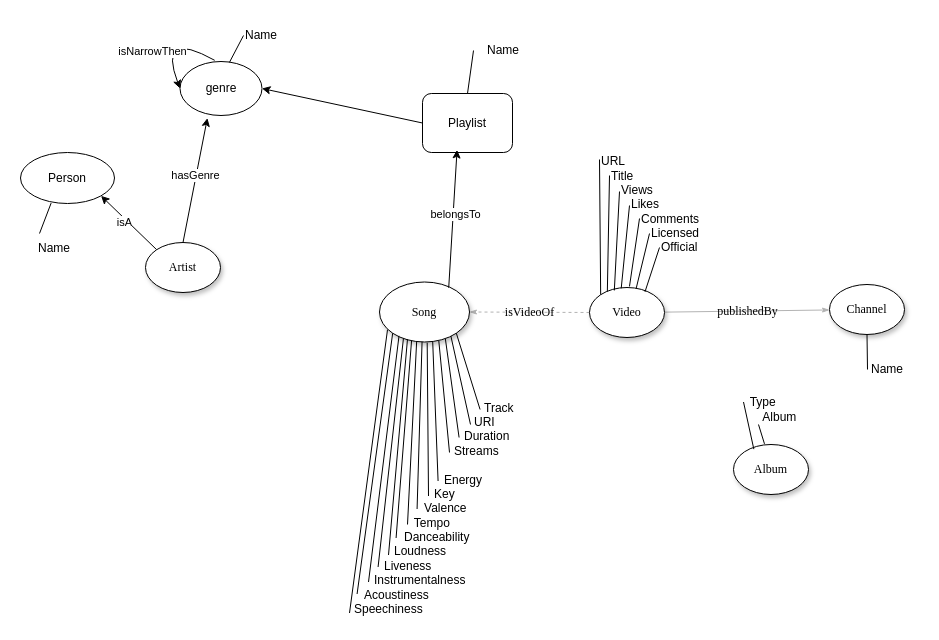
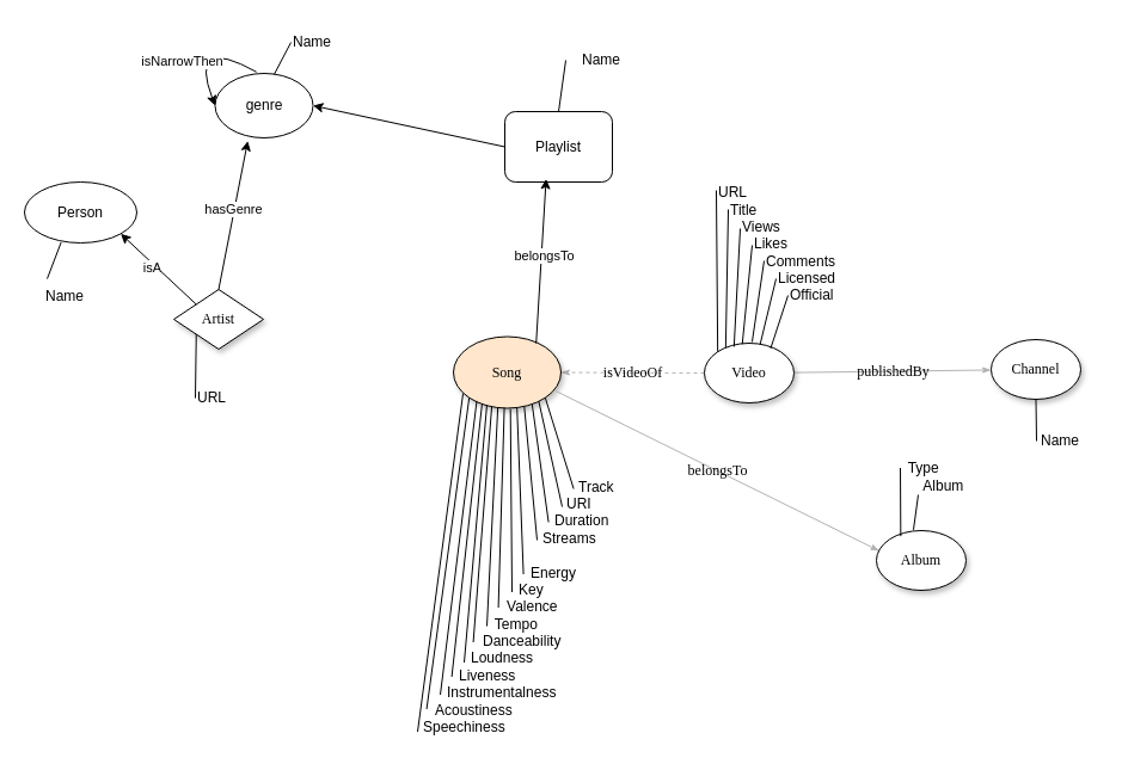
  <mxCell id="0" />
  <mxCell id="1" parent="0" />
  <mxCell id="2" value="isVideoOf" style="edgeStyle=none;rounded=1;html=1;labelBackgroundColor=none;startArrow=none;startFill=0;startSize=5;endArrow=classicThin;endFill=1;endSize=5;jettySize=auto;orthogonalLoop=1;strokeColor=#B3B3B3;strokeWidth=1;fontFamily=Verdana;fontSize=12;exitX=0;exitY=0.5;exitDx=0;exitDy=0;entryX=1;entryY=0.5;entryDx=0;entryDy=0;dashed=1;" parent="1" source="7" target="3" edge="1"><mxGeometry relative="1" as="geometry"><mxPoint x="453" y="277" as="targetPoint" /></mxGeometry></mxCell>
- <mxCell id="3" value="Song" style="ellipse;whiteSpace=wrap;html=1;rounded=0;shadow=1;comic=0;labelBackgroundColor=none;strokeWidth=1;fontFamily=Verdana;fontSize=12;align=center;" parent="1" vertex="1"><mxGeometry x="379" y="281.5" width="90" height="60" as="geometry" /></mxCell>
+ <mxCell id="3" value="Song" style="ellipse;whiteSpace=wrap;html=1;rounded=0;shadow=1;comic=0;labelBackgroundColor=none;strokeWidth=1;fontFamily=Verdana;fontSize=12;align=center;fillColor=#ffe6cc;" parent="1" vertex="1"><mxGeometry x="379" y="281.5" width="90" height="60" as="geometry" /></mxCell>
  <mxCell id="4" value="&lt;span&gt;Album&lt;/span&gt;" style="ellipse;whiteSpace=wrap;html=1;rounded=0;shadow=1;comic=0;labelBackgroundColor=none;strokeWidth=1;fontFamily=Verdana;fontSize=12;align=center;" parent="1" vertex="1"><mxGeometry x="733" y="444" width="75" height="50" as="geometry" /></mxCell>
- <mxCell id="5" value="&lt;span&gt;Artist&lt;/span&gt;" style="ellipse;whiteSpace=wrap;html=1;rounded=0;shadow=1;comic=0;labelBackgroundColor=none;strokeWidth=1;fontFamily=Verdana;fontSize=12;align=center;" parent="1" vertex="1"><mxGeometry x="145" y="242" width="75" height="50" as="geometry" /></mxCell>
+ <mxCell id="5" value="&lt;span&gt;Artist&lt;/span&gt;" style="rhombus;whiteSpace=wrap;html=1;shadow=1;comic=0;labelBackgroundColor=none;strokeWidth=1;fontFamily=Verdana;fontSize=12;align=center;" parent="1" vertex="1"><mxGeometry x="145" y="242" width="75" height="50" as="geometry" /></mxCell>
  <mxCell id="6" value="publishedBy" style="edgeStyle=none;rounded=1;html=1;labelBackgroundColor=none;startArrow=none;startFill=0;startSize=5;endArrow=classicThin;endFill=1;endSize=5;jettySize=auto;orthogonalLoop=1;strokeColor=#B3B3B3;strokeWidth=1;fontFamily=Verdana;fontSize=12" parent="1" source="7" target="8" edge="1"><mxGeometry relative="1" as="geometry" /></mxCell>
  <mxCell id="7" value="Video" style="ellipse;whiteSpace=wrap;html=1;rounded=0;shadow=1;comic=0;labelBackgroundColor=none;strokeWidth=1;fontFamily=Verdana;fontSize=12;align=center;" parent="1" vertex="1"><mxGeometry x="589" y="287" width="75" height="50" as="geometry" /></mxCell>
  <mxCell id="8" value="&lt;span&gt;Channel&lt;/span&gt;" style="ellipse;whiteSpace=wrap;html=1;rounded=0;shadow=1;comic=0;labelBackgroundColor=none;strokeWidth=1;fontFamily=Verdana;fontSize=12;align=center;" parent="1" vertex="1"><mxGeometry x="829" y="284" width="75" height="50" as="geometry" /></mxCell>
- <mxCell id="10" value="&lt;div style=&quot;text-align: left;&quot;&gt;&lt;span style=&quot;background-color: initial;&quot;&gt;Type&lt;/span&gt;&lt;/div&gt;&amp;nbsp; &amp;nbsp; Album" style="text;html=1;strokeColor=none;fillColor=none;align=center;verticalAlign=middle;whiteSpace=wrap;rounded=0;" parent="1" vertex="1"><mxGeometry x="743" y="394" width="60" height="30" as="geometry" /></mxCell>
+ <mxCell id="9" value="belongsTo" style="edgeStyle=none;rounded=1;html=1;labelBackgroundColor=none;startArrow=none;startFill=0;startSize=5;endArrow=classicThin;endFill=1;endSize=5;jettySize=auto;orthogonalLoop=1;strokeColor=#B3B3B3;strokeWidth=1;fontFamily=Verdana;fontSize=12;exitX=0.956;exitY=0.763;exitDx=0;exitDy=0;entryX=0.032;entryY=0.34;entryDx=0;entryDy=0;exitPerimeter=0;entryPerimeter=0;" parent="1" source="3" target="4" edge="1"><mxGeometry relative="1" as="geometry"><mxPoint x="449" y="319" as="sourcePoint" /><mxPoint x="609" y="319" as="targetPoint" /></mxGeometry></mxCell>
+ <mxCell id="10" value="&lt;div style=&quot;text-align: left;&quot;&gt;&lt;span style=&quot;background-color: initial;&quot;&gt;Type&lt;/span&gt;&lt;/div&gt;&amp;nbsp; &amp;nbsp; Album" style="text;html=1;strokeColor=none;fillColor=none;align=center;verticalAlign=middle;whiteSpace=wrap;rounded=0;" parent="1" vertex="1"><mxGeometry x="753" y="384" width="60" height="30" as="geometry" /></mxCell>
  <mxCell id="11" value="" style="endArrow=none;html=1;rounded=0;exitX=0.271;exitY=0.093;exitDx=0;exitDy=0;exitPerimeter=0;entryX=0;entryY=0.25;entryDx=0;entryDy=0;" parent="1" source="4" edge="1" target="10"><mxGeometry width="50" height="50" relative="1" as="geometry"><mxPoint x="119" y="149" as="sourcePoint" /><mxPoint x="169" y="99" as="targetPoint" /></mxGeometry></mxCell>
  <mxCell id="12" value="" style="endArrow=none;html=1;rounded=0;exitX=0.413;exitY=-0.013;exitDx=0;exitDy=0;exitPerimeter=0;entryX=0.25;entryY=1;entryDx=0;entryDy=0;" parent="1" source="4" edge="1" target="10"><mxGeometry width="50" height="50" relative="1" as="geometry"><mxPoint x="179" y="179" as="sourcePoint" /><mxPoint x="179" y="108.997" as="targetPoint" /></mxGeometry></mxCell>
+ <mxCell id="13" value="URL" style="text;html=1;strokeColor=none;fillColor=none;align=left;verticalAlign=middle;whiteSpace=wrap;rounded=0;" parent="1" vertex="1"><mxGeometry x="163" y="318" width="60" height="30" as="geometry" /></mxCell>
  <mxCell id="14" value="" style="endArrow=none;html=1;rounded=0;entryX=0.326;entryY=0.992;entryDx=0;entryDy=0;entryPerimeter=0;exitX=0.25;exitY=0;exitDx=0;exitDy=0;" parent="1" target="44" edge="1" source="49"><mxGeometry width="50" height="50" relative="1" as="geometry"><mxPoint x="50" y="385" as="sourcePoint" /><mxPoint x="179" y="439" as="targetPoint" /></mxGeometry></mxCell>
+ <mxCell id="15" value="" style="endArrow=none;html=1;rounded=0;entryX=0;entryY=1;entryDx=0;entryDy=0;exitX=0;exitY=0.5;exitDx=0;exitDy=0;" parent="1" target="5" edge="1" source="13"><mxGeometry width="50" height="50" relative="1" as="geometry"><mxPoint x="159" y="489" as="sourcePoint" /><mxPoint x="169" y="429" as="targetPoint" /></mxGeometry></mxCell>
  <mxCell id="16" value="&amp;nbsp; &amp;nbsp; &amp;nbsp; &amp;nbsp; &amp;nbsp; &amp;nbsp; &amp;nbsp; &amp;nbsp; &amp;nbsp; &amp;nbsp; &amp;nbsp; &amp;nbsp; &amp;nbsp; &amp;nbsp; &amp;nbsp; &amp;nbsp; &amp;nbsp; &amp;nbsp; &amp;nbsp; &amp;nbsp;Track&lt;br&gt;&amp;nbsp; &amp;nbsp; &amp;nbsp; &amp;nbsp; &amp;nbsp; &amp;nbsp; &amp;nbsp; &amp;nbsp; &amp;nbsp; &amp;nbsp; &amp;nbsp; &amp;nbsp; &amp;nbsp; &amp;nbsp; &amp;nbsp; &amp;nbsp; &amp;nbsp; &amp;nbsp; URI&lt;br&gt;&amp;nbsp; &amp;nbsp; &amp;nbsp; &amp;nbsp; &amp;nbsp; &amp;nbsp; &amp;nbsp; &amp;nbsp; &amp;nbsp; &amp;nbsp; &amp;nbsp; &amp;nbsp; &amp;nbsp; &amp;nbsp; &amp;nbsp; &amp;nbsp; &amp;nbsp;Duration&lt;br&gt;&amp;nbsp; &amp;nbsp; &amp;nbsp; &amp;nbsp; &amp;nbsp; &amp;nbsp; &amp;nbsp; &amp;nbsp; &amp;nbsp; &amp;nbsp; &amp;nbsp; &amp;nbsp; &amp;nbsp; &amp;nbsp; &amp;nbsp; Streams&lt;br&gt;&lt;br style=&quot;border-color: var(--border-color);&quot;&gt;&amp;nbsp; &amp;nbsp; &amp;nbsp; &amp;nbsp; &amp;nbsp; &amp;nbsp; &amp;nbsp; &amp;nbsp; &amp;nbsp; &amp;nbsp; &amp;nbsp; &amp;nbsp; &amp;nbsp; &amp;nbsp;Energy&lt;br style=&quot;border-color: var(--border-color);&quot;&gt;&amp;nbsp; &amp;nbsp; &amp;nbsp; &amp;nbsp; &amp;nbsp; &amp;nbsp; &amp;nbsp; &amp;nbsp; &amp;nbsp; &amp;nbsp; &amp;nbsp; &amp;nbsp; Key&lt;br&gt;&amp;nbsp; &amp;nbsp; &amp;nbsp; &amp;nbsp; &amp;nbsp; &amp;nbsp; &amp;nbsp; &amp;nbsp; &amp;nbsp; &amp;nbsp; &amp;nbsp;Valence&lt;br&gt;&amp;nbsp; &amp;nbsp; &amp;nbsp; &amp;nbsp; &amp;nbsp; &amp;nbsp; &amp;nbsp; &amp;nbsp; &amp;nbsp; Tempo&lt;br&gt;&amp;nbsp; &amp;nbsp; &amp;nbsp; &amp;nbsp; &amp;nbsp; &amp;nbsp; &amp;nbsp; &amp;nbsp;Danceability&lt;br style=&quot;border-color: var(--border-color);&quot;&gt;&amp;nbsp; &amp;nbsp; &amp;nbsp; &amp;nbsp; &amp;nbsp; &amp;nbsp; Loudness&lt;br style=&quot;border-color: var(--border-color);&quot;&gt;&amp;nbsp; &amp;nbsp; &amp;nbsp; &amp;nbsp; &amp;nbsp;Liveness&lt;br style=&quot;border-color: var(--border-color);&quot;&gt;&amp;nbsp; &amp;nbsp;&amp;nbsp; &amp;nbsp;Instrumentalness&lt;br style=&quot;border-color: var(--border-color);&quot;&gt;&amp;nbsp; &amp;nbsp;Acoustiness&lt;br style=&quot;border-color: var(--border-color);&quot;&gt;Speechiness" style="text;html=1;strokeColor=none;fillColor=none;align=left;verticalAlign=middle;whiteSpace=wrap;rounded=0;" parent="1" vertex="1"><mxGeometry x="352" y="397.5" width="170" height="220" as="geometry" /></mxCell>
  <mxCell id="17" value="" style="endArrow=none;html=1;rounded=0;entryX=0.089;entryY=0.796;entryDx=0;entryDy=0;entryPerimeter=0;" parent="1" target="3" edge="1"><mxGeometry width="50" height="50" relative="1" as="geometry"><mxPoint x="349" y="612.5" as="sourcePoint" /><mxPoint x="349" y="339" as="targetPoint" /></mxGeometry></mxCell>
  <mxCell id="18" value="" style="endArrow=none;html=1;rounded=0;entryX=0;entryY=1;entryDx=0;entryDy=0;" parent="1" target="3" edge="1"><mxGeometry width="50" height="50" relative="1" as="geometry"><mxPoint x="356.58" y="593.5" as="sourcePoint" /><mxPoint x="359" y="339" as="targetPoint" /></mxGeometry></mxCell>
  <mxCell id="19" value="" style="endArrow=none;html=1;rounded=0;entryX=0.217;entryY=0.897;entryDx=0;entryDy=0;entryPerimeter=0;" parent="1" target="3" edge="1"><mxGeometry width="50" height="50" relative="1" as="geometry"><mxPoint x="368" y="581.5" as="sourcePoint" /><mxPoint x="368" y="341.5" as="targetPoint" /></mxGeometry></mxCell>
  <mxCell id="20" value="" style="endArrow=none;html=1;rounded=0;entryX=0.266;entryY=0.94;entryDx=0;entryDy=0;entryPerimeter=0;" parent="1" target="3" edge="1"><mxGeometry width="50" height="50" relative="1" as="geometry"><mxPoint x="377.58" y="566.5" as="sourcePoint" /><mxPoint x="378" y="339" as="targetPoint" /></mxGeometry></mxCell>
  <mxCell id="21" value="" style="endArrow=none;html=1;rounded=0;entryX=0.311;entryY=0.952;entryDx=0;entryDy=0;entryPerimeter=0;" parent="1" target="3" edge="1"><mxGeometry width="50" height="50" relative="1" as="geometry"><mxPoint x="388" y="554.5" as="sourcePoint" /><mxPoint x="388" y="339" as="targetPoint" /></mxGeometry></mxCell>
  <mxCell id="22" value="" style="endArrow=none;html=1;rounded=0;entryX=0.356;entryY=0.983;entryDx=0;entryDy=0;entryPerimeter=0;" parent="1" target="3" edge="1"><mxGeometry width="50" height="50" relative="1" as="geometry"><mxPoint x="395.58" y="537.5" as="sourcePoint" /><mxPoint x="396" y="339" as="targetPoint" /></mxGeometry></mxCell>
  <mxCell id="23" value="" style="endArrow=none;html=1;rounded=0;entryX=0.413;entryY=0.986;entryDx=0;entryDy=0;entryPerimeter=0;" parent="1" target="3" edge="1"><mxGeometry width="50" height="50" relative="1" as="geometry"><mxPoint x="407" y="524" as="sourcePoint" /><mxPoint x="407" y="334" as="targetPoint" /></mxGeometry></mxCell>
  <mxCell id="24" value="" style="endArrow=none;html=1;rounded=0;entryX=0.473;entryY=0.995;entryDx=0;entryDy=0;entryPerimeter=0;" parent="1" target="3" edge="1"><mxGeometry width="50" height="50" relative="1" as="geometry"><mxPoint x="416.58" y="508.5" as="sourcePoint" /><mxPoint x="419" y="339" as="targetPoint" /></mxGeometry></mxCell>
  <mxCell id="25" value="" style="endArrow=none;html=1;rounded=0;entryX=0.53;entryY=1.011;entryDx=0;entryDy=0;entryPerimeter=0;" parent="1" target="3" edge="1"><mxGeometry width="50" height="50" relative="1" as="geometry"><mxPoint x="428" y="495.5" as="sourcePoint" /><mxPoint x="429" y="339" as="targetPoint" /></mxGeometry></mxCell>
  <mxCell id="26" value="" style="endArrow=none;html=1;rounded=0;entryX=0.591;entryY=0.992;entryDx=0;entryDy=0;entryPerimeter=0;" parent="1" target="3" edge="1"><mxGeometry width="50" height="50" relative="1" as="geometry"><mxPoint x="437.58" y="480.5" as="sourcePoint" /><mxPoint x="438" y="339" as="targetPoint" /></mxGeometry></mxCell>
  <mxCell id="27" value="" style="endArrow=none;html=1;rounded=0;entryX=0.659;entryY=0.98;entryDx=0;entryDy=0;entryPerimeter=0;" parent="1" target="3" edge="1"><mxGeometry width="50" height="50" relative="1" as="geometry"><mxPoint x="449" y="452" as="sourcePoint" /><mxPoint x="449" y="339" as="targetPoint" /></mxGeometry></mxCell>
  <mxCell id="28" value="" style="endArrow=none;html=1;rounded=0;entryX=0.732;entryY=0.949;entryDx=0;entryDy=0;entryPerimeter=0;" parent="1" target="3" edge="1"><mxGeometry width="50" height="50" relative="1" as="geometry"><mxPoint x="458.58" y="437" as="sourcePoint" /><mxPoint x="459" y="339" as="targetPoint" /></mxGeometry></mxCell>
  <mxCell id="29" value="" style="endArrow=none;html=1;rounded=0;entryX=0.793;entryY=0.9;entryDx=0;entryDy=0;entryPerimeter=0;" parent="1" target="3" edge="1"><mxGeometry width="50" height="50" relative="1" as="geometry"><mxPoint x="470" y="424" as="sourcePoint" /><mxPoint x="469" y="339" as="targetPoint" /></mxGeometry></mxCell>
  <mxCell id="30" value="" style="endArrow=none;html=1;rounded=0;entryX=1;entryY=1;entryDx=0;entryDy=0;" parent="1" target="3" edge="1"><mxGeometry width="50" height="50" relative="1" as="geometry"><mxPoint x="479.58" y="409" as="sourcePoint" /><mxPoint x="479" y="339" as="targetPoint" /></mxGeometry></mxCell>
  <mxCell id="31" value="URL&lt;br&gt;&amp;nbsp; &amp;nbsp;Title&lt;br&gt;&amp;nbsp; &amp;nbsp; &amp;nbsp; Views&lt;br&gt;&amp;nbsp; &amp;nbsp; &amp;nbsp; &amp;nbsp; &amp;nbsp;Likes&lt;br&gt;&amp;nbsp; &amp;nbsp; &amp;nbsp; &amp;nbsp; &amp;nbsp; &amp;nbsp; Comments&lt;br&gt;&amp;nbsp; &amp;nbsp; &amp;nbsp; &amp;nbsp; &amp;nbsp; &amp;nbsp; &amp;nbsp; &amp;nbsp;Licensed&lt;br&gt;&amp;nbsp; &amp;nbsp; &amp;nbsp; &amp;nbsp; &amp;nbsp; &amp;nbsp; &amp;nbsp; &amp;nbsp; &amp;nbsp; Official" style="text;html=1;strokeColor=none;fillColor=none;align=left;verticalAlign=middle;whiteSpace=wrap;rounded=0;" parent="1" vertex="1"><mxGeometry x="599" y="149" width="110" height="110" as="geometry" /></mxCell>
  <mxCell id="32" value="" style="endArrow=none;html=1;rounded=0;exitX=0;exitY=0;exitDx=0;exitDy=0;" parent="1" source="7" edge="1"><mxGeometry width="50" height="50" relative="1" as="geometry"><mxPoint x="549" y="209" as="sourcePoint" /><mxPoint x="599" y="159" as="targetPoint" /></mxGeometry></mxCell>
  <mxCell id="33" value="" style="endArrow=none;html=1;rounded=0;exitX=0.238;exitY=0.08;exitDx=0;exitDy=0;exitPerimeter=0;" parent="1" source="7" edge="1"><mxGeometry width="50" height="50" relative="1" as="geometry"><mxPoint x="619" y="289" as="sourcePoint" /><mxPoint x="609" y="175" as="targetPoint" /></mxGeometry></mxCell>
  <mxCell id="34" value="" style="endArrow=none;html=1;rounded=0;exitX=0.331;exitY=0.059;exitDx=0;exitDy=0;exitPerimeter=0;" parent="1" source="7" edge="1"><mxGeometry width="50" height="50" relative="1" as="geometry"><mxPoint x="627" y="304" as="sourcePoint" /><mxPoint x="619" y="191" as="targetPoint" /></mxGeometry></mxCell>
  <mxCell id="35" value="" style="endArrow=none;html=1;rounded=0;exitX=0.423;exitY=0.016;exitDx=0;exitDy=0;exitPerimeter=0;" parent="1" source="7" edge="1"><mxGeometry width="50" height="50" relative="1" as="geometry"><mxPoint x="634" y="301" as="sourcePoint" /><mxPoint x="629" y="205" as="targetPoint" /></mxGeometry></mxCell>
  <mxCell id="36" value="" style="endArrow=none;html=1;rounded=0;exitX=0.533;exitY=-0.021;exitDx=0;exitDy=0;exitPerimeter=0;" parent="1" source="7" edge="1"><mxGeometry width="50" height="50" relative="1" as="geometry"><mxPoint x="641" y="298" as="sourcePoint" /><mxPoint x="639" y="218" as="targetPoint" /></mxGeometry></mxCell>
  <mxCell id="37" value="" style="endArrow=none;html=1;rounded=0;exitX=0.622;exitY=0.021;exitDx=0;exitDy=0;exitPerimeter=0;" parent="1" source="7" edge="1"><mxGeometry width="50" height="50" relative="1" as="geometry"><mxPoint x="649" y="298" as="sourcePoint" /><mxPoint x="649" y="233" as="targetPoint" /></mxGeometry></mxCell>
  <mxCell id="38" value="" style="endArrow=none;html=1;rounded=0;exitX=0.74;exitY=0.085;exitDx=0;exitDy=0;exitPerimeter=0;" parent="1" source="7" edge="1"><mxGeometry width="50" height="50" relative="1" as="geometry"><mxPoint x="656" y="299" as="sourcePoint" /><mxPoint x="659" y="247" as="targetPoint" /></mxGeometry></mxCell>
  <mxCell id="39" value="Name" style="text;html=1;strokeColor=none;fillColor=none;align=center;verticalAlign=middle;whiteSpace=wrap;rounded=0;" parent="1" vertex="1"><mxGeometry x="857" y="354" width="60" height="30" as="geometry" /></mxCell>
  <mxCell id="40" value="" style="endArrow=none;html=1;rounded=0;entryX=0.5;entryY=1;entryDx=0;entryDy=0;" parent="1" target="8" edge="1"><mxGeometry width="50" height="50" relative="1" as="geometry"><mxPoint x="867" y="369" as="sourcePoint" /><mxPoint x="869" y="295" as="targetPoint" /></mxGeometry></mxCell>
  <mxCell id="41" value="genre" style="ellipse;whiteSpace=wrap;html=1;" vertex="1" parent="1"><mxGeometry x="179.5" y="61" width="82" height="54" as="geometry" /></mxCell>
  <mxCell id="42" value="" style="endArrow=classic;html=1;rounded=0;exitX=0.5;exitY=0;exitDx=0;exitDy=0;entryX=0.334;entryY=1.048;entryDx=0;entryDy=0;entryPerimeter=0;" edge="1" parent="1" source="5" target="41"><mxGeometry width="50" height="50" relative="1" as="geometry"><mxPoint x="533" y="282" as="sourcePoint" /><mxPoint x="583" y="232" as="targetPoint" /></mxGeometry></mxCell>
  <mxCell id="43" value="hasGenre" style="edgeLabel;html=1;align=center;verticalAlign=middle;resizable=0;points=[];" vertex="1" connectable="0" parent="42"><mxGeometry x="0.095" y="1" relative="1" as="geometry"><mxPoint as="offset" /></mxGeometry></mxCell>
  <mxCell id="44" value="Person" style="ellipse;whiteSpace=wrap;html=1;" vertex="1" parent="1"><mxGeometry x="20" y="152" width="94" height="51" as="geometry" /></mxCell>
  <mxCell id="45" value="" style="endArrow=classic;html=1;rounded=0;exitX=0;exitY=0;exitDx=0;exitDy=0;entryX=1;entryY=1;entryDx=0;entryDy=0;" edge="1" parent="1" source="5" target="44"><mxGeometry width="50" height="50" relative="1" as="geometry"><mxPoint x="533" y="374" as="sourcePoint" /><mxPoint x="583" y="324" as="targetPoint" /></mxGeometry></mxCell>
  <mxCell id="46" value="isA" style="edgeLabel;html=1;align=center;verticalAlign=middle;resizable=0;points=[];" vertex="1" connectable="0" parent="45"><mxGeometry x="0.1" y="3" relative="1" as="geometry"><mxPoint as="offset" /></mxGeometry></mxCell>
  <mxCell id="47" value="Name" style="text;html=1;strokeColor=none;fillColor=none;align=left;verticalAlign=middle;whiteSpace=wrap;rounded=0;" vertex="1" parent="1"><mxGeometry x="243" y="20" width="60" height="30" as="geometry" /></mxCell>
  <mxCell id="48" value="" style="endArrow=none;html=1;rounded=0;exitX=0.602;exitY=0.019;exitDx=0;exitDy=0;exitPerimeter=0;entryX=0;entryY=0.5;entryDx=0;entryDy=0;" edge="1" parent="1" source="41" target="47"><mxGeometry width="50" height="50" relative="1" as="geometry"><mxPoint x="533" y="303" as="sourcePoint" /><mxPoint x="583" y="253" as="targetPoint" /></mxGeometry></mxCell>
  <mxCell id="49" value="Name" style="text;html=1;strokeColor=none;fillColor=none;align=center;verticalAlign=middle;whiteSpace=wrap;rounded=0;" vertex="1" parent="1"><mxGeometry x="24" y="233" width="60" height="30" as="geometry" /></mxCell>
  <mxCell id="50" value="Playlist" style="whiteSpace=wrap;html=1;rounded=1;" vertex="1" parent="1"><mxGeometry x="422" y="93" width="90" height="59" as="geometry" /></mxCell>
  <mxCell id="51" value="Name" style="text;html=1;strokeColor=none;fillColor=none;align=center;verticalAlign=middle;whiteSpace=wrap;rounded=0;" vertex="1" parent="1"><mxGeometry x="473" y="35" width="60" height="30" as="geometry" /></mxCell>
  <mxCell id="52" value="" style="endArrow=none;html=1;rounded=0;entryX=0;entryY=0.5;entryDx=0;entryDy=0;exitX=0.5;exitY=0;exitDx=0;exitDy=0;" edge="1" parent="1" source="50" target="51"><mxGeometry width="50" height="50" relative="1" as="geometry"><mxPoint x="533" y="297" as="sourcePoint" /><mxPoint x="583" y="247" as="targetPoint" /></mxGeometry></mxCell>
  <mxCell id="53" value="" style="endArrow=classic;html=1;rounded=0;exitX=0.769;exitY=0.097;exitDx=0;exitDy=0;exitPerimeter=0;entryX=0.384;entryY=0.956;entryDx=0;entryDy=0;entryPerimeter=0;" edge="1" parent="1" source="3" target="50"><mxGeometry width="50" height="50" relative="1" as="geometry"><mxPoint x="533" y="297" as="sourcePoint" /><mxPoint x="583" y="247" as="targetPoint" /></mxGeometry></mxCell>
  <mxCell id="54" value="belongsTo" style="edgeLabel;html=1;align=center;verticalAlign=middle;resizable=0;points=[];" vertex="1" connectable="0" parent="53"><mxGeometry x="0.076" y="-2" relative="1" as="geometry"><mxPoint as="offset" /></mxGeometry></mxCell>
  <mxCell id="55" value="" style="endArrow=classic;html=1;rounded=0;exitX=0;exitY=0.5;exitDx=0;exitDy=0;entryX=1;entryY=0.5;entryDx=0;entryDy=0;" edge="1" parent="1" source="50" target="41"><mxGeometry width="50" height="50" relative="1" as="geometry"><mxPoint x="533" y="297" as="sourcePoint" /><mxPoint x="583" y="247" as="targetPoint" /></mxGeometry></mxCell>
  <mxCell id="56" value="" style="curved=1;endArrow=classic;html=1;rounded=0;exitX=0.423;exitY=-0.022;exitDx=0;exitDy=0;exitPerimeter=0;entryX=0;entryY=0.5;entryDx=0;entryDy=0;" edge="1" parent="1" source="41" target="41"><mxGeometry width="50" height="50" relative="1" as="geometry"><mxPoint x="533" y="281" as="sourcePoint" /><mxPoint x="583" y="231" as="targetPoint" /><Array as="points"><mxPoint x="157" y="28" /></Array></mxGeometry></mxCell>
  <mxCell id="57" value="isNarrowThen" style="edgeLabel;html=1;align=center;verticalAlign=middle;resizable=0;points=[];" vertex="1" connectable="0" parent="56"><mxGeometry x="-0.577" y="5" relative="1" as="geometry"><mxPoint x="-37" y="-1" as="offset" /></mxGeometry></mxCell>
